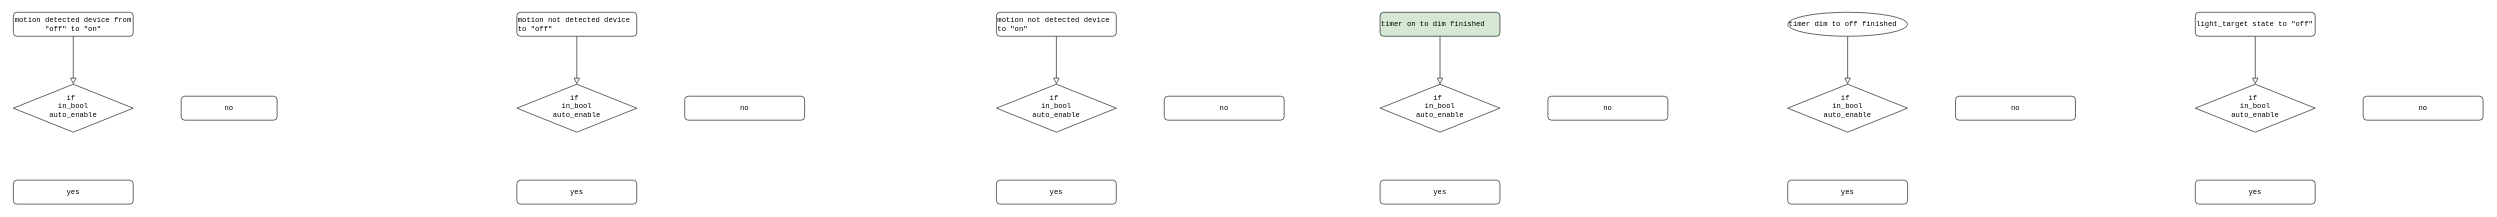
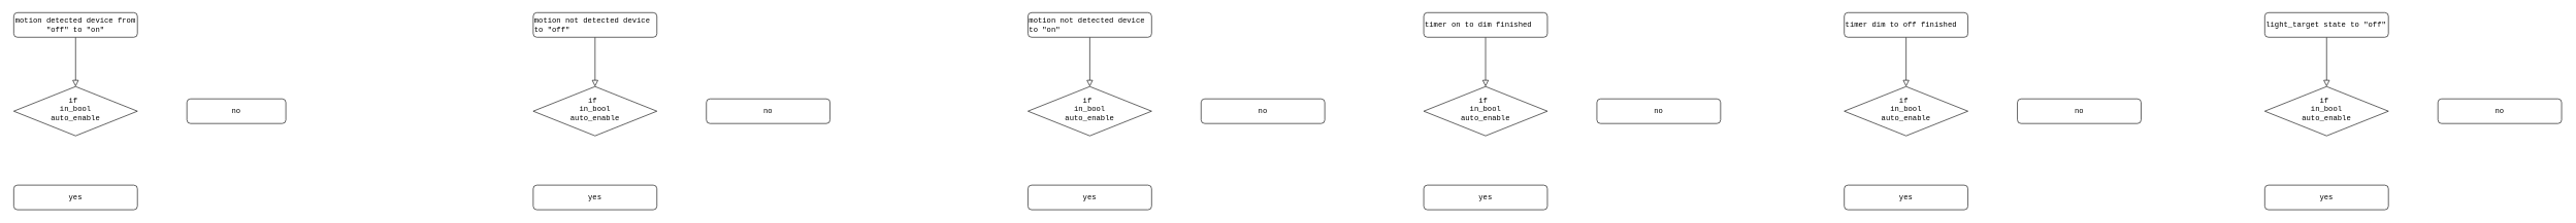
  <mxCell id="0" />
  <mxCell id="1" parent="0" />
  <mxCell id="2" value="" style="rounded=0;html=1;jettySize=auto;orthogonalLoop=1;fontSize=11;endArrow=block;endFill=0;endSize=8;strokeWidth=1;shadow=0;labelBackgroundColor=none;edgeStyle=orthogonalEdgeStyle;" parent="1" source="3" target="4" edge="1"><mxGeometry relative="1" as="geometry" /></mxCell>
  <mxCell id="3" value="motion detected device from &quot;off&quot; to &quot;on&quot;" style="rounded=1;whiteSpace=wrap;html=1;fontSize=12;glass=0;strokeWidth=1;shadow=0;fontFamily=Courier New;" parent="1" vertex="1"><mxGeometry x="20" width="200" height="40" as="geometry" y="20" /></mxCell>
  <mxCell id="4" value="if&amp;nbsp;&lt;div&gt;in_bool&lt;/div&gt;&lt;div&gt;&lt;span style=&quot;background-color: transparent; color: light-dark(rgb(0, 0, 0), rgb(255, 255, 255));&quot;&gt;auto_enable&lt;/span&gt;&lt;/div&gt;" style="rhombus;whiteSpace=wrap;html=1;shadow=0;fontFamily=Courier New;fontSize=12;align=center;strokeWidth=1;spacing=6;spacingTop=-4;" parent="1" vertex="1"><mxGeometry x="20" y="140" width="200" height="80" as="geometry" /></mxCell>
  <mxCell id="5" value="yes" style="rounded=1;whiteSpace=wrap;html=1;fontSize=12;glass=0;strokeWidth=1;shadow=0;fontFamily=Courier New;" parent="1" vertex="1"><mxGeometry x="20" y="300" width="200" height="40" as="geometry" /></mxCell>
  <mxCell id="6" value="no" style="rounded=1;whiteSpace=wrap;html=1;fontSize=12;glass=0;strokeWidth=1;shadow=0;fontFamily=Courier New;" vertex="1" parent="1"><mxGeometry x="300" y="160" width="160" height="40" as="geometry" /></mxCell>
  <mxCell id="7" value="" style="rounded=0;html=1;jettySize=auto;orthogonalLoop=1;fontSize=11;endArrow=block;endFill=0;endSize=8;strokeWidth=1;shadow=0;labelBackgroundColor=none;edgeStyle=orthogonalEdgeStyle;" edge="1" parent="1" source="8" target="9"><mxGeometry relative="1" as="geometry" /></mxCell>
  <mxCell id="8" value="motion not detected device to &quot;off&quot;" style="rounded=1;whiteSpace=wrap;html=1;fontSize=12;glass=0;strokeWidth=1;shadow=0;align=left;convertToSvg=0;fontFamily=Courier New;" vertex="1" parent="1"><mxGeometry x="860" width="200" height="40" as="geometry" y="20" /></mxCell>
  <mxCell id="9" value="if&amp;nbsp;&lt;div&gt;in_bool&lt;/div&gt;&lt;div&gt;&lt;span style=&quot;background-color: transparent; color: light-dark(rgb(0, 0, 0), rgb(255, 255, 255));&quot;&gt;auto_enable&lt;/span&gt;&lt;/div&gt;" style="rhombus;whiteSpace=wrap;html=1;shadow=0;fontFamily=Courier New;fontSize=12;align=center;strokeWidth=1;spacing=6;spacingTop=-4;" vertex="1" parent="1"><mxGeometry x="860" y="140" width="200" height="80" as="geometry" /></mxCell>
  <mxCell id="10" value="yes" style="rounded=1;whiteSpace=wrap;html=1;fontSize=12;glass=0;strokeWidth=1;shadow=0;fontFamily=Courier New;" vertex="1" parent="1"><mxGeometry x="860" y="300" width="200" height="40" as="geometry" /></mxCell>
  <mxCell id="11" value="no" style="rounded=1;whiteSpace=wrap;html=1;fontSize=12;glass=0;strokeWidth=1;shadow=0;fontFamily=Courier New;" vertex="1" parent="1"><mxGeometry x="1140" y="160" width="200" height="40" as="geometry" /></mxCell>
  <mxCell id="12" value="" style="rounded=0;html=1;jettySize=auto;orthogonalLoop=1;fontSize=11;endArrow=block;endFill=0;endSize=8;strokeWidth=1;shadow=0;labelBackgroundColor=none;edgeStyle=orthogonalEdgeStyle;" edge="1" parent="1" source="13" target="14"><mxGeometry relative="1" as="geometry" /></mxCell>
  <mxCell id="13" value="motion not detected device to &quot;on&quot;" style="rounded=1;whiteSpace=wrap;html=1;fontSize=12;glass=0;strokeWidth=1;shadow=0;align=left;convertToSvg=0;fontFamily=Courier New;" vertex="1" parent="1"><mxGeometry x="1660" width="200" height="40" as="geometry" y="20" /></mxCell>
  <mxCell id="14" value="if&amp;nbsp;&lt;div&gt;in_bool&lt;/div&gt;&lt;div&gt;&lt;span style=&quot;background-color: transparent; color: light-dark(rgb(0, 0, 0), rgb(255, 255, 255));&quot;&gt;auto_enable&lt;/span&gt;&lt;/div&gt;" style="rhombus;whiteSpace=wrap;html=1;shadow=0;fontFamily=Courier New;fontSize=12;align=center;strokeWidth=1;spacing=6;spacingTop=-4;" vertex="1" parent="1"><mxGeometry x="1660" y="140" width="200" height="80" as="geometry" /></mxCell>
  <mxCell id="15" value="yes" style="rounded=1;whiteSpace=wrap;html=1;fontSize=12;glass=0;strokeWidth=1;shadow=0;fontFamily=Courier New;" vertex="1" parent="1"><mxGeometry x="1660" y="300" width="200" height="40" as="geometry" /></mxCell>
  <mxCell id="16" value="no" style="rounded=1;whiteSpace=wrap;html=1;fontSize=12;glass=0;strokeWidth=1;shadow=0;fontFamily=Courier New;" vertex="1" parent="1"><mxGeometry x="1940" y="160" width="200" height="40" as="geometry" /></mxCell>
  <mxCell id="17" value="" style="rounded=0;html=1;jettySize=auto;orthogonalLoop=1;fontSize=11;endArrow=block;endFill=0;endSize=8;strokeWidth=1;shadow=0;labelBackgroundColor=none;edgeStyle=orthogonalEdgeStyle;" edge="1" parent="1" source="18" target="19"><mxGeometry relative="1" as="geometry" /></mxCell>
- <mxCell id="18" value="timer on to dim finished" style="rounded=1;whiteSpace=wrap;html=1;fontSize=12;glass=0;strokeWidth=1;shadow=0;align=left;convertToSvg=0;fontFamily=Courier New;fillColor=#d5e8d4;" vertex="1" parent="1"><mxGeometry x="2300" width="200" height="40" as="geometry" y="20" /></mxCell>
+ <mxCell id="18" value="timer on to dim finished" style="rounded=1;whiteSpace=wrap;html=1;fontSize=12;glass=0;strokeWidth=1;shadow=0;align=left;convertToSvg=0;fontFamily=Courier New;" vertex="1" parent="1"><mxGeometry x="2300" width="200" height="40" as="geometry" y="20" /></mxCell>
  <mxCell id="19" value="if&amp;nbsp;&lt;div&gt;in_bool&lt;/div&gt;&lt;div&gt;&lt;span style=&quot;background-color: transparent; color: light-dark(rgb(0, 0, 0), rgb(255, 255, 255));&quot;&gt;auto_enable&lt;/span&gt;&lt;/div&gt;" style="rhombus;whiteSpace=wrap;html=1;shadow=0;fontFamily=Courier New;fontSize=12;align=center;strokeWidth=1;spacing=6;spacingTop=-4;" vertex="1" parent="1"><mxGeometry x="2300" y="140" width="200" height="80" as="geometry" /></mxCell>
  <mxCell id="20" value="yes" style="rounded=1;whiteSpace=wrap;html=1;fontSize=12;glass=0;strokeWidth=1;shadow=0;fontFamily=Courier New;" vertex="1" parent="1"><mxGeometry x="2300" y="300" width="200" height="40" as="geometry" /></mxCell>
  <mxCell id="21" value="no" style="rounded=1;whiteSpace=wrap;html=1;fontSize=12;glass=0;strokeWidth=1;shadow=0;fontFamily=Courier New;" vertex="1" parent="1"><mxGeometry x="2580" y="160" width="200" height="40" as="geometry" /></mxCell>
  <mxCell id="22" value="" style="rounded=0;html=1;jettySize=auto;orthogonalLoop=1;fontSize=11;endArrow=block;endFill=0;endSize=8;strokeWidth=1;shadow=0;labelBackgroundColor=none;edgeStyle=orthogonalEdgeStyle;" edge="1" parent="1" source="23" target="24"><mxGeometry relative="1" as="geometry" /></mxCell>
- <mxCell id="23" value="timer dim to off finished" style="ellipse;whiteSpace=wrap;html=1;fontSize=12;glass=0;strokeWidth=1;shadow=0;align=left;convertToSvg=0;fontFamily=Courier New;" vertex="1" parent="1"><mxGeometry x="2980" width="200" height="40" as="geometry" y="20" /></mxCell>
+ <mxCell id="23" value="timer dim to off finished" style="rounded=1;whiteSpace=wrap;html=1;fontSize=12;glass=0;strokeWidth=1;shadow=0;align=left;convertToSvg=0;fontFamily=Courier New;" vertex="1" parent="1"><mxGeometry x="2980" width="200" height="40" as="geometry" y="20" /></mxCell>
  <mxCell id="24" value="if&amp;nbsp;&lt;div&gt;in_bool&lt;/div&gt;&lt;div&gt;&lt;span style=&quot;background-color: transparent; color: light-dark(rgb(0, 0, 0), rgb(255, 255, 255));&quot;&gt;auto_enable&lt;/span&gt;&lt;/div&gt;" style="rhombus;whiteSpace=wrap;html=1;shadow=0;fontFamily=Courier New;fontSize=12;align=center;strokeWidth=1;spacing=6;spacingTop=-4;" vertex="1" parent="1"><mxGeometry x="2980" y="140" width="200" height="80" as="geometry" /></mxCell>
  <mxCell id="25" value="yes" style="rounded=1;whiteSpace=wrap;html=1;fontSize=12;glass=0;strokeWidth=1;shadow=0;fontFamily=Courier New;" vertex="1" parent="1"><mxGeometry x="2980" y="300" width="200" height="40" as="geometry" /></mxCell>
  <mxCell id="26" value="no" style="rounded=1;whiteSpace=wrap;html=1;fontSize=12;glass=0;strokeWidth=1;shadow=0;fontFamily=Courier New;" vertex="1" parent="1"><mxGeometry x="3260" y="160" width="200" height="40" as="geometry" /></mxCell>
  <mxCell id="27" value="" style="rounded=0;html=1;jettySize=auto;orthogonalLoop=1;fontSize=11;endArrow=block;endFill=0;endSize=8;strokeWidth=1;shadow=0;labelBackgroundColor=none;edgeStyle=orthogonalEdgeStyle;" edge="1" parent="1" source="28" target="29"><mxGeometry relative="1" as="geometry" /></mxCell>
  <mxCell id="28" value="light_target state to &quot;off&quot;" style="rounded=1;whiteSpace=wrap;html=1;fontSize=12;glass=0;strokeWidth=1;shadow=0;align=left;convertToSvg=0;fontFamily=Courier New;" vertex="1" parent="1"><mxGeometry x="3660" width="200" height="40" as="geometry" y="20" /></mxCell>
  <mxCell id="29" value="if&amp;nbsp;&lt;div&gt;in_bool&lt;/div&gt;&lt;div&gt;&lt;span style=&quot;background-color: transparent; color: light-dark(rgb(0, 0, 0), rgb(255, 255, 255));&quot;&gt;auto_enable&lt;/span&gt;&lt;/div&gt;" style="rhombus;whiteSpace=wrap;html=1;shadow=0;fontFamily=Courier New;fontSize=12;align=center;strokeWidth=1;spacing=6;spacingTop=-4;" vertex="1" parent="1"><mxGeometry x="3660" y="140" width="200" height="80" as="geometry" /></mxCell>
  <mxCell id="30" value="yes" style="rounded=1;whiteSpace=wrap;html=1;fontSize=12;glass=0;strokeWidth=1;shadow=0;fontFamily=Courier New;" vertex="1" parent="1"><mxGeometry x="3660" y="300" width="200" height="40" as="geometry" /></mxCell>
  <mxCell id="31" value="no" style="rounded=1;whiteSpace=wrap;html=1;fontSize=12;glass=0;strokeWidth=1;shadow=0;fontFamily=Courier New;" vertex="1" parent="1"><mxGeometry x="3940" y="160" width="200" height="40" as="geometry" /></mxCell>
